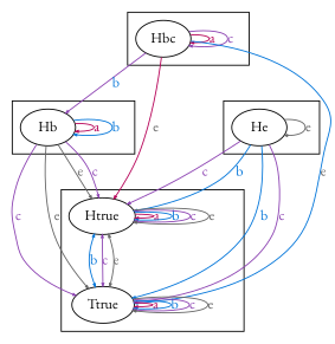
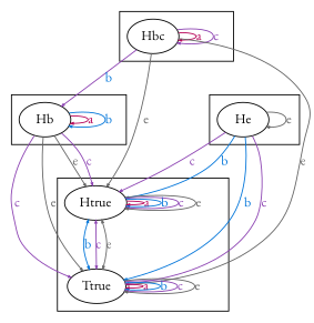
  digraph {
    fontname="EB Garamond"
    node [fontname="EB Garamond"]
    edge [arrowsize=0.3 color="#8b41b1" fontcolor="#8b41b1" fontname="EB Garamond"]
    Hbc
    He
    Hb
    Htrue
    Ttrue
    subgraph cluster_1 {
      Hbc
    }
    subgraph cluster_2 {
      He
    }
    subgraph cluster_3 {
      Hb
    }
    subgraph cluster_4 {
      Htrue
      Ttrue
    }
    Hbc -> Hbc [color="#b60157" fontcolor="#b60157" label=a]
    Hbc -> Hbc [label=c]
    Hbc -> Hb [fontcolor="#0074d9" label=b]
-   Hbc -> Htrue [color="#b60157" fontcolor="#646464" label=e]
-   Hbc -> Ttrue [color="#0074d9" fontcolor="#646464" label=e]
+   Hbc -> Htrue [color="#646464" fontcolor="#646464" label=e]
+   Hbc -> Ttrue [color="#646464" fontcolor="#646464" label=e]
    He -> He [color="#646464" fontcolor="#646464" label=e]
    He -> Htrue [color="#0074d9" fontcolor="#0074d9" label=b]
    He -> Htrue [label=c]
    He -> Ttrue [color="#0074d9" fontcolor="#0074d9" label=b]
    He -> Ttrue [label=c]
    Hb -> Hb [color="#b60157" fontcolor="#b60157" label=a]
    Hb -> Hb [color="#0074d9" fontcolor="#0074d9" label=b]
    Hb -> Htrue [label=c]
    Hb -> Htrue [color="#646464" fontcolor="#646464" label=e]
    Hb -> Ttrue [label=c]
    Hb -> Ttrue [color="#646464" fontcolor="#646464" label=e]
    Htrue -> Htrue [color="#b60157" fontcolor="#b60157" label=a]
    Htrue -> Htrue [color="#0074d9" fontcolor="#0074d9" label=b]
    Htrue -> Htrue [label=c]
    Htrue -> Htrue [color="#646464" fontcolor="#646464" label=e]
    Htrue -> Ttrue [color="#0074d9" dir=both fontcolor="#0074d9" label=b]
    Htrue -> Ttrue [dir=both label=c]
    Htrue -> Ttrue [color="#646464" dir=both fontcolor="#646464" label=e]
    Ttrue -> Ttrue [color="#b60157" fontcolor="#b60157" label=a]
    Ttrue -> Ttrue [color="#0074d9" fontcolor="#0074d9" label=b]
    Ttrue -> Ttrue [label=c]
    Ttrue -> Ttrue [color="#646464" fontcolor="#646464" label=e]
  }
